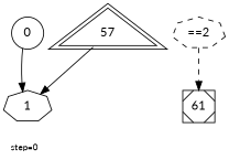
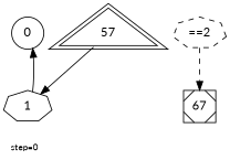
  digraph {
    fontname=Lato
    fontsize=10
    label="step=0"
    labeljust=left
    labelloc=bottom
    node [color=black fontname=Lato labelfontcolor=black peripheries=1 shape=septagon]
    edge [color=black fontname=Lato]
    n1 [label=<0> shape=circle]
    n2 [label=<==2> style=dashed labelfontcolor=""]
-   67 [shape=Msquare label=61]
+   67 [shape=Msquare]
    n4 [label=57 peripheries=2 shape=triangle]
    n5 [label=1 labelfontcolor=""]
    n2 -> 67 [style=dashed]
    n4 -> n5
-   n1 -> n5
+   n5 -> n1
  }
